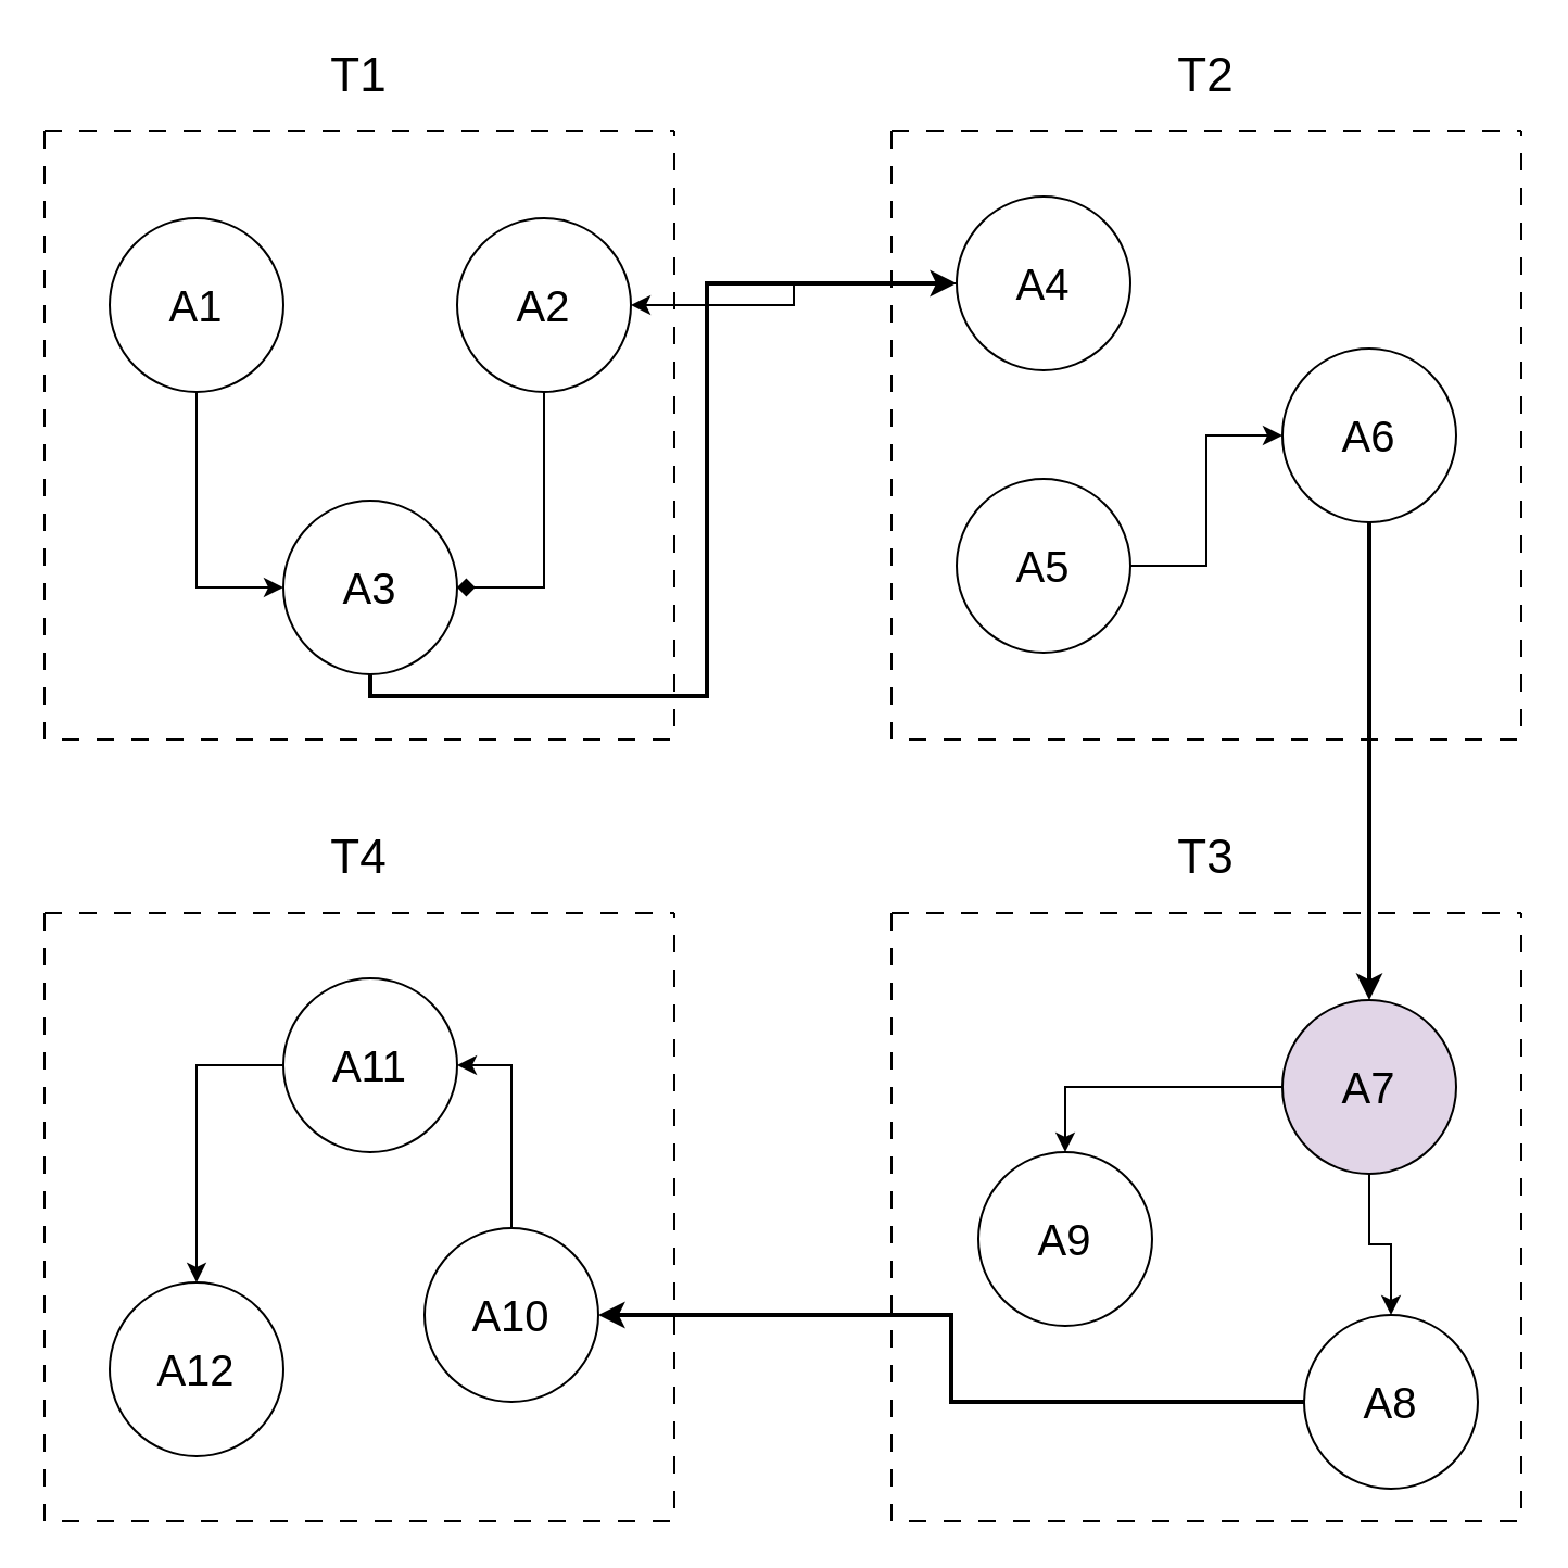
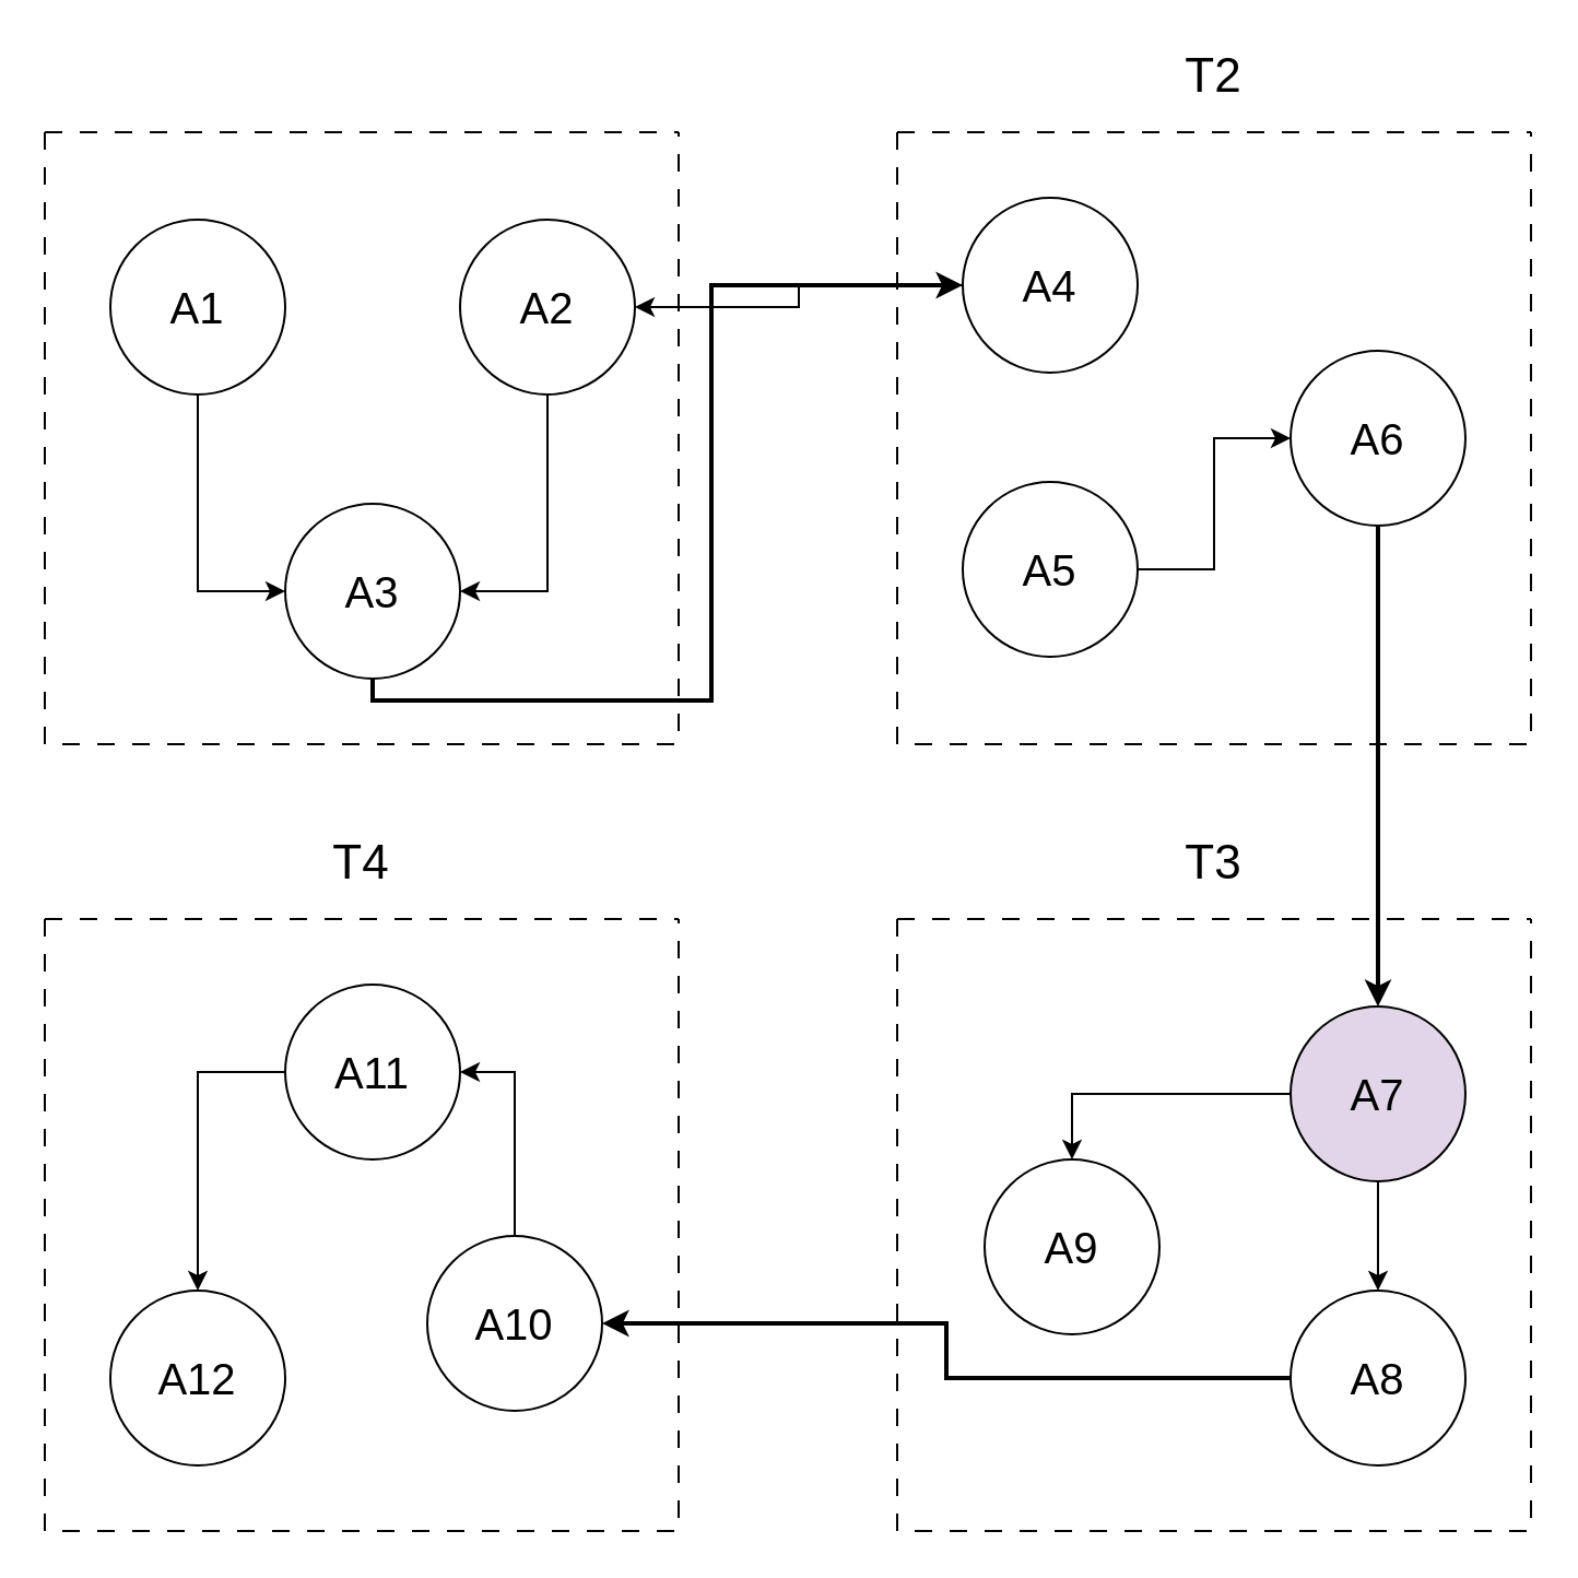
  <mxCell id="0" />
  <mxCell id="1" parent="0" />
  <mxCell id="2" value="" style="swimlane;startSize=0;dashed=1;dashPattern=8 8;" parent="1" vertex="1"><mxGeometry x="20" y="60" width="290" height="280" as="geometry" /></mxCell>
  <mxCell id="3" style="edgeStyle=orthogonalEdgeStyle;rounded=0;orthogonalLoop=1;jettySize=auto;html=1;entryX=0;entryY=0.5;entryDx=0;entryDy=0;" parent="2" source="4" target="7" edge="1"><mxGeometry relative="1" as="geometry" /></mxCell>
  <mxCell id="4" value="&lt;font style=&quot;font-size: 20px;&quot;&gt;A1&lt;/font&gt;" style="ellipse;whiteSpace=wrap;html=1;aspect=fixed;" parent="2" vertex="1"><mxGeometry x="30" y="40" width="80" height="80" as="geometry" /></mxCell>
- <mxCell id="5" style="edgeStyle=orthogonalEdgeStyle;rounded=0;orthogonalLoop=1;jettySize=auto;html=1;entryX=1;entryY=0.5;entryDx=0;entryDy=0;endArrow=diamond;" parent="2" source="6" target="7" edge="1"><mxGeometry relative="1" as="geometry" /></mxCell>
+ <mxCell id="5" style="edgeStyle=orthogonalEdgeStyle;rounded=0;orthogonalLoop=1;jettySize=auto;html=1;entryX=1;entryY=0.5;entryDx=0;entryDy=0;" parent="2" source="6" target="7" edge="1"><mxGeometry relative="1" as="geometry" /></mxCell>
  <mxCell id="6" value="&lt;font style=&quot;font-size: 20px;&quot;&gt;A2&lt;/font&gt;" style="ellipse;whiteSpace=wrap;html=1;aspect=fixed;" parent="2" vertex="1"><mxGeometry x="190" y="40" width="80" height="80" as="geometry" /></mxCell>
  <mxCell id="7" value="&lt;font style=&quot;font-size: 20px;&quot;&gt;A3&lt;/font&gt;" style="ellipse;whiteSpace=wrap;html=1;aspect=fixed;" parent="2" vertex="1"><mxGeometry x="110" y="170" width="80" height="80" as="geometry" /></mxCell>
  <mxCell id="8" value="" style="swimlane;startSize=0;dashed=1;dashPattern=8 8;" parent="1" vertex="1"><mxGeometry x="410" y="60" width="290" height="280" as="geometry" /></mxCell>
  <mxCell id="9" style="edgeStyle=orthogonalEdgeStyle;rounded=0;orthogonalLoop=1;jettySize=auto;html=1;" parent="8" source="10" target="6" edge="1"><mxGeometry relative="1" as="geometry" /></mxCell>
  <mxCell id="10" value="&lt;font style=&quot;font-size: 20px;&quot;&gt;A4&lt;/font&gt;" style="ellipse;whiteSpace=wrap;html=1;aspect=fixed;" parent="8" vertex="1"><mxGeometry x="30" y="30" width="80" height="80" as="geometry" /></mxCell>
  <mxCell id="11" style="edgeStyle=orthogonalEdgeStyle;rounded=0;orthogonalLoop=1;jettySize=auto;html=1;entryX=0;entryY=0.5;entryDx=0;entryDy=0;" parent="8" source="12" target="13" edge="1"><mxGeometry relative="1" as="geometry" /></mxCell>
  <mxCell id="12" value="&lt;font style=&quot;font-size: 20px;&quot;&gt;A5&lt;/font&gt;" style="ellipse;whiteSpace=wrap;html=1;aspect=fixed;" parent="8" vertex="1"><mxGeometry x="30" y="160" width="80" height="80" as="geometry" /></mxCell>
  <mxCell id="13" value="&lt;font style=&quot;font-size: 20px;&quot;&gt;A6&lt;/font&gt;" style="ellipse;whiteSpace=wrap;html=1;aspect=fixed;" parent="8" vertex="1"><mxGeometry x="180" y="100" width="80" height="80" as="geometry" /></mxCell>
  <mxCell id="14" value="" style="swimlane;startSize=0;dashed=1;dashPattern=8 8;" parent="1" vertex="1"><mxGeometry x="410" y="420" width="290" height="280" as="geometry" /></mxCell>
  <mxCell id="15" value="&lt;font style=&quot;font-size: 20px;&quot;&gt;A9&lt;/font&gt;" style="ellipse;whiteSpace=wrap;html=1;aspect=fixed;" parent="14" vertex="1"><mxGeometry x="40" y="110" width="80" height="80" as="geometry" /></mxCell>
  <mxCell id="16" style="edgeStyle=orthogonalEdgeStyle;rounded=0;orthogonalLoop=1;jettySize=auto;html=1;entryX=0.5;entryY=0;entryDx=0;entryDy=0;" parent="14" source="18" target="15" edge="1"><mxGeometry relative="1" as="geometry" /></mxCell>
  <mxCell id="17" style="edgeStyle=orthogonalEdgeStyle;rounded=0;orthogonalLoop=1;jettySize=auto;html=1;entryX=0.5;entryY=0;entryDx=0;entryDy=0;" parent="14" source="18" target="19" edge="1"><mxGeometry relative="1" as="geometry" /></mxCell>
  <mxCell id="18" value="&lt;font style=&quot;font-size: 20px;&quot;&gt;A7&lt;/font&gt;" style="ellipse;whiteSpace=wrap;html=1;aspect=fixed;fillColor=#e1d5e7;" parent="14" vertex="1"><mxGeometry x="180" y="40" width="80" height="80" as="geometry" /></mxCell>
- <mxCell id="19" value="&lt;font style=&quot;font-size: 20px;&quot;&gt;A8&lt;/font&gt;" style="ellipse;whiteSpace=wrap;html=1;aspect=fixed;" parent="14" vertex="1"><mxGeometry x="190" y="185" width="80" height="80" as="geometry" /></mxCell>
+ <mxCell id="19" value="&lt;font style=&quot;font-size: 20px;&quot;&gt;A8&lt;/font&gt;" style="ellipse;whiteSpace=wrap;html=1;aspect=fixed;" parent="14" vertex="1"><mxGeometry x="180" y="170" width="80" height="80" as="geometry" /></mxCell>
  <mxCell id="20" value="" style="swimlane;startSize=0;dashed=1;dashPattern=8 8;" parent="1" vertex="1"><mxGeometry x="20" y="420" width="290" height="280" as="geometry" /></mxCell>
  <mxCell id="21" style="edgeStyle=orthogonalEdgeStyle;rounded=0;orthogonalLoop=1;jettySize=auto;html=1;entryX=0.5;entryY=0;entryDx=0;entryDy=0;" parent="20" source="22" target="23" edge="1"><mxGeometry relative="1" as="geometry"><Array as="points"><mxPoint x="70" y="70" /></Array></mxGeometry></mxCell>
  <mxCell id="22" value="&lt;font style=&quot;font-size: 20px;&quot;&gt;A11&lt;/font&gt;" style="ellipse;whiteSpace=wrap;html=1;aspect=fixed;" parent="20" vertex="1"><mxGeometry x="110" y="30" width="80" height="80" as="geometry" /></mxCell>
  <mxCell id="23" value="&lt;font style=&quot;font-size: 20px;&quot;&gt;A12&lt;/font&gt;" style="ellipse;whiteSpace=wrap;html=1;aspect=fixed;" parent="20" vertex="1"><mxGeometry x="30" y="170" width="80" height="80" as="geometry" /></mxCell>
  <mxCell id="24" style="edgeStyle=orthogonalEdgeStyle;rounded=0;orthogonalLoop=1;jettySize=auto;html=1;entryX=1;entryY=0.5;entryDx=0;entryDy=0;" parent="20" source="25" target="22" edge="1"><mxGeometry relative="1" as="geometry" /></mxCell>
  <mxCell id="25" value="&lt;font style=&quot;font-size: 20px;&quot;&gt;A10&lt;/font&gt;" style="ellipse;whiteSpace=wrap;html=1;aspect=fixed;" parent="20" vertex="1"><mxGeometry x="175" y="145" width="80" height="80" as="geometry" /></mxCell>
  <mxCell id="26" style="edgeStyle=orthogonalEdgeStyle;rounded=0;orthogonalLoop=1;jettySize=auto;html=1;entryX=0.5;entryY=0;entryDx=0;entryDy=0;strokeWidth=2;" parent="1" source="13" target="18" edge="1"><mxGeometry relative="1" as="geometry" /></mxCell>
  <mxCell id="27" style="edgeStyle=orthogonalEdgeStyle;rounded=0;orthogonalLoop=1;jettySize=auto;html=1;entryX=1;entryY=0.5;entryDx=0;entryDy=0;strokeWidth=2;" parent="1" source="19" target="25" edge="1"><mxGeometry relative="1" as="geometry" /></mxCell>
  <mxCell id="28" style="edgeStyle=orthogonalEdgeStyle;rounded=0;orthogonalLoop=1;jettySize=auto;html=1;entryX=0;entryY=0.5;entryDx=0;entryDy=0;strokeWidth=2;" parent="1" source="7" target="10" edge="1"><mxGeometry relative="1" as="geometry"><Array as="points"><mxPoint x="170" y="320" /><mxPoint x="325" y="320" /><mxPoint x="325" y="130" /></Array></mxGeometry></mxCell>
- <mxCell id="29" value="&lt;font style=&quot;font-size: 22px;&quot;&gt;T1&lt;/font&gt;" style="text;html=1;align=center;verticalAlign=middle;whiteSpace=wrap;rounded=0;" vertex="1" parent="1"><mxGeometry x="135" y="20" width="60" height="30" as="geometry" /></mxCell>
  <mxCell id="30" value="&lt;font style=&quot;font-size: 22px;&quot;&gt;T2&lt;/font&gt;" style="text;html=1;align=center;verticalAlign=middle;whiteSpace=wrap;rounded=0;" vertex="1" parent="1"><mxGeometry x="525" y="20" width="60" height="30" as="geometry" /></mxCell>
  <mxCell id="31" value="&lt;font style=&quot;font-size: 22px;&quot;&gt;T3&lt;/font&gt;" style="text;html=1;align=center;verticalAlign=middle;whiteSpace=wrap;rounded=0;" vertex="1" parent="1"><mxGeometry x="525" y="380" width="60" height="30" as="geometry" /></mxCell>
  <mxCell id="32" value="&lt;font style=&quot;font-size: 22px;&quot;&gt;T4&lt;/font&gt;" style="text;html=1;align=center;verticalAlign=middle;whiteSpace=wrap;rounded=0;" vertex="1" parent="1"><mxGeometry x="135" y="380" width="60" height="30" as="geometry" /></mxCell>
